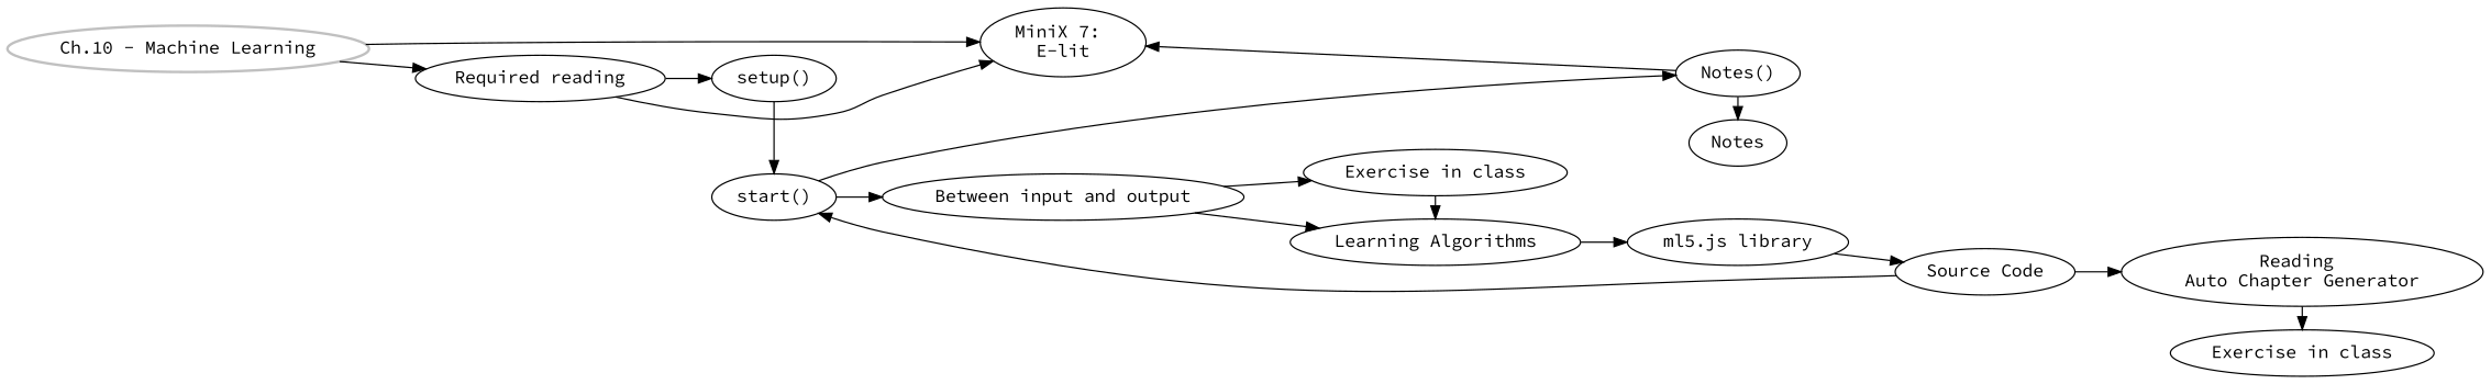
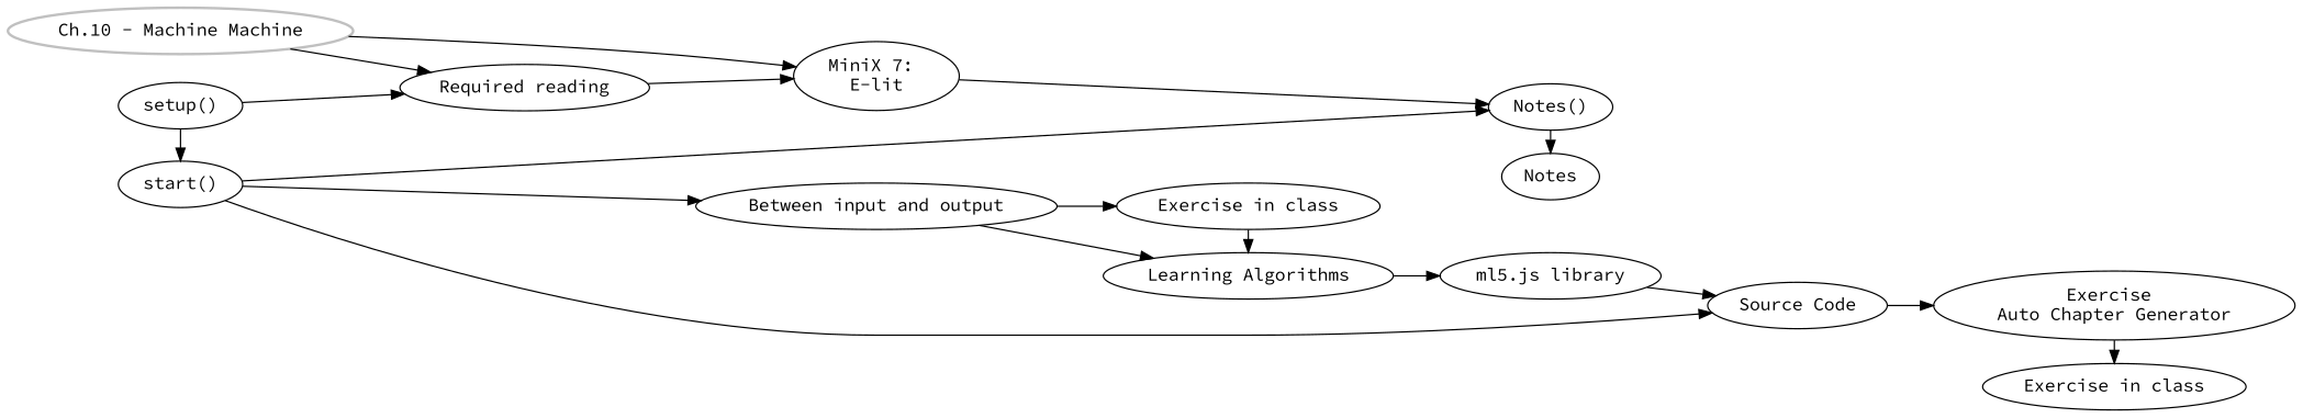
  digraph {
    fontname="Source Code Pro"
    rankdir=LR
    node [fontname="Source Code Pro"]
    edge [fontname="Source Code Pro"]
    n1 [label="setup()"]
    n2 [label="start()"]
    n3 [label="Between input and output"]
    n4 [label="MiniX 7: \nE-lit"]
    n5 [label="ml5.js library"]
    n6 [label="Notes()"]
    n7 [label=Notes]
    n8 [label="Exercise in class"]
    n9 [label="Learning Algorithms"]
-   n10 [label="Reading \nAuto Chapter Generator"]
+   n10 [label="Exercise \nAuto Chapter Generator"]
    n11 [label="Exercise in class"]
    n12 [label="Source Code"]
-   n13 [color=grey label="Ch.10 - Machine Learning" style=bold]
+   n13 [color=grey label="Ch.10 - Machine Machine" style=bold]
    n14 [label="Required reading"]
    subgraph sub_1 {
      rank=same
      n1
      n2
    }
    subgraph sub_2 {
      rank=same
      n3
      n4
    }
    subgraph sub_3 {
      rank=same
      n5
      n6
      n7
    }
    subgraph sub_4 {
      rank=same
      n8
      n9
    }
    subgraph sub_5 {
      rank=same
      n10
      n11
    }
    n1 -> n2
    n2 -> n3
    n2 -> n6
-   n12 -> n2
+   n2 -> n12
    n3 -> n8
    n3 -> n9
    n5 -> n12
-   n6 -> n4
+   n4 -> n6
    n6 -> n7
    n8 -> n9
    n9 -> n5
    n10 -> n11
    n12 -> n10
    n13 -> n4
    n13 -> n14
-   n14 -> n1
+   n1 -> n14
    n14 -> n4
  }
